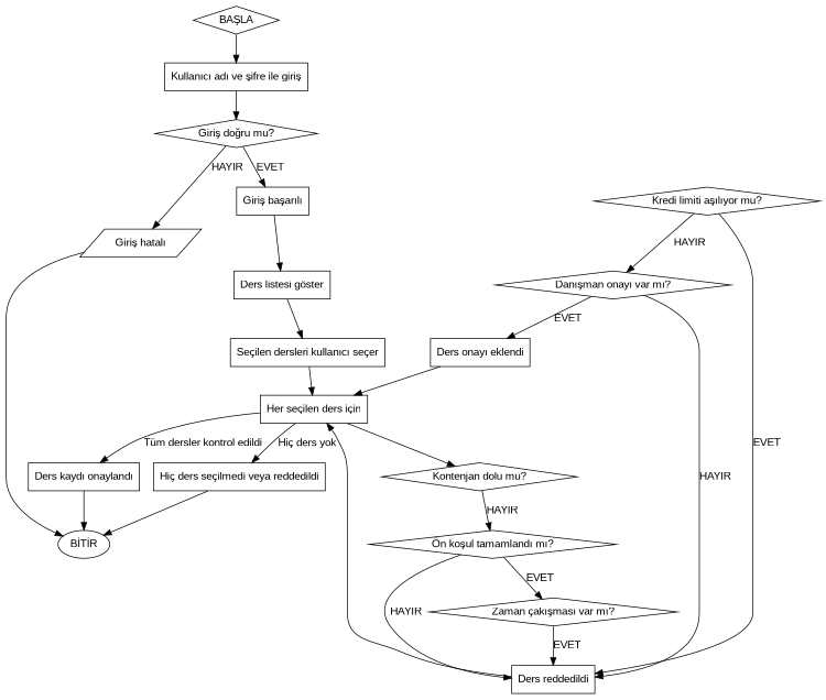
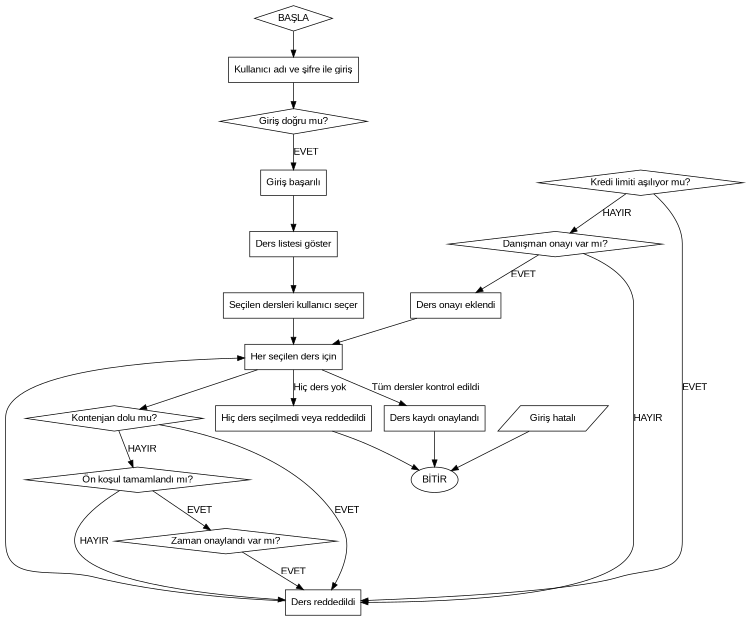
  digraph {
    fontname="Liberation Sans"
    rankdir=TB
    node [fontname="Liberation Sans" shape=box]
    edge [fontname="Liberation Sans"]
    n1 [label="BAŞLA" shape=diamond]
    n2 [label="Kullanıcı adı ve şifre ile giriş"]
    n3 [label="Giriş doğru mu?" shape=diamond]
    n4 [label="Giriş başarılı"]
    n5 [label="Giriş hatalı" shape=parallelogram]
    n6 [label="Ders listesi göster"]
    n7 [label="BİTİR" shape=oval]
    n8 [label="Seçilen dersleri kullanıcı seçer"]
    n9 [label="Her seçilen ders için"]
    n10 [label="Kontenjan dolu mu?" shape=diamond]
    n11 [label="Ders kaydı onaylandı"]
    n12 [label="Hiç ders seçilmedi veya reddedildi"]
    n13 [label="Ön koşul tamamlandı mı?" shape=diamond]
    n14 [label="Ders reddedildi"]
-   n15 [label="Zaman çakışması var mı?" shape=diamond]
+   n15 [label="Zaman onaylandı var mı?" shape=diamond]
    n16 [label="Kredi limiti aşılıyor mu?" shape=diamond]
    n17 [label="Danışman onayı var mı?" shape=diamond]
    n18 [label="Ders onayı eklendi"]
    n1 -> n2
    n2 -> n3
    n3 -> n4 [label=EVET]
-   n3 -> n5 [label=HAYIR]
    n4 -> n6
    n5 -> n7
    n6 -> n8
    n8 -> n9
    n9 -> n10
    n9 -> n11 [label="Tüm dersler kontrol edildi"]
    n9 -> n12 [label="Hiç ders yok"]
    n10 -> n13 [label=HAYIR]
+   n10 -> n14 [label=EVET]
    n11 -> n7
    n12 -> n7
    n13 -> n14 [label=HAYIR]
    n13 -> n15 [label=EVET]
    n14 -> n9
    n15 -> n14 [label=EVET]
    n16 -> n14 [label=EVET]
    n16 -> n17 [label=HAYIR]
    n17 -> n14 [label=HAYIR]
    n17 -> n18 [label=EVET]
    n18 -> n9
  }
